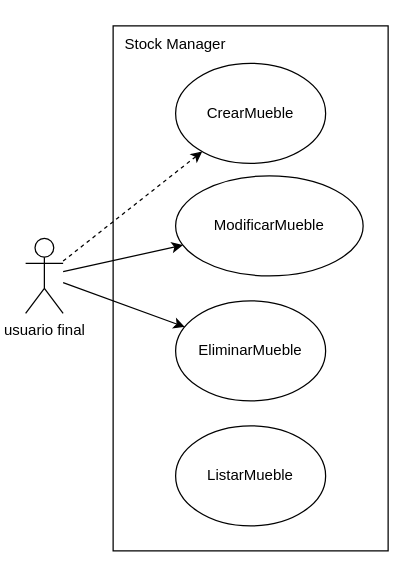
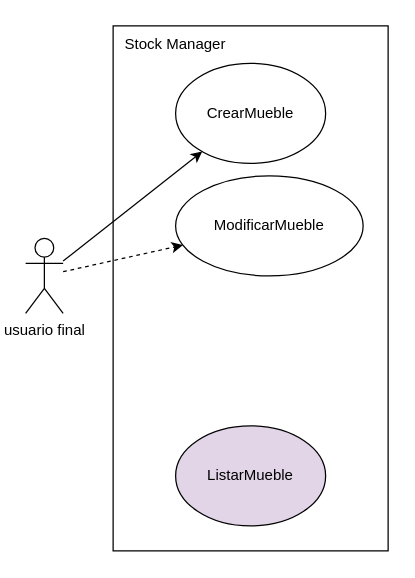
  <mxCell id="0" />
  <mxCell id="1" parent="0" />
  <mxCell id="2" value="" style="rounded=0;whiteSpace=wrap;html=1;" vertex="1" parent="1"><mxGeometry x="90" y="20" width="220" height="420" as="geometry" /></mxCell>
  <mxCell id="3" value="CrearMueble" style="ellipse;whiteSpace=wrap;html=1;" vertex="1" parent="1"><mxGeometry x="140" y="50" width="120" height="80" as="geometry" /></mxCell>
  <mxCell id="4" value="ModificarMueble" style="ellipse;whiteSpace=wrap;html=1;" vertex="1" parent="1"><mxGeometry x="140" y="140" width="150" height="80" as="geometry" /></mxCell>
- <mxCell id="5" value="EliminarMueble" style="ellipse;whiteSpace=wrap;html=1;" vertex="1" parent="1"><mxGeometry x="140" y="240" width="120" height="80" as="geometry" /></mxCell>
- <mxCell id="6" value="ListarMueble" style="ellipse;whiteSpace=wrap;html=1;" vertex="1" parent="1"><mxGeometry x="140" y="340" width="120" height="80" as="geometry" /></mxCell>
- <mxCell id="7" style="rounded=0;orthogonalLoop=1;jettySize=auto;html=1;dashed=1;" edge="1" parent="1" source="10" target="3"><mxGeometry relative="1" as="geometry" /></mxCell>
- <mxCell id="8" style="rounded=0;orthogonalLoop=1;jettySize=auto;html=1;" edge="1" parent="1" source="10" target="4"><mxGeometry relative="1" as="geometry" /></mxCell>
- <mxCell id="9" style="rounded=0;orthogonalLoop=1;jettySize=auto;html=1;" edge="1" parent="1" source="10" target="5"><mxGeometry relative="1" as="geometry" /></mxCell>
+ <mxCell id="6" value="ListarMueble" style="ellipse;whiteSpace=wrap;html=1;fillColor=#e1d5e7;" vertex="1" parent="1"><mxGeometry x="140" y="340" width="120" height="80" as="geometry" /></mxCell>
+ <mxCell id="7" style="rounded=0;orthogonalLoop=1;jettySize=auto;html=1;" edge="1" parent="1" source="10" target="3"><mxGeometry relative="1" as="geometry" /></mxCell>
+ <mxCell id="8" style="rounded=0;orthogonalLoop=1;jettySize=auto;html=1;dashed=1;" edge="1" parent="1" source="10" target="4"><mxGeometry relative="1" as="geometry" /></mxCell>
  <mxCell id="10" value="usuario final" style="shape=umlActor;verticalLabelPosition=bottom;verticalAlign=top;html=1;outlineConnect=0;" vertex="1" parent="1"><mxGeometry x="20" y="190" width="30" height="60" as="geometry" /></mxCell>
  <mxCell id="11" value="Stock Manager" style="text;html=1;align=center;verticalAlign=middle;whiteSpace=wrap;rounded=0;" vertex="1" parent="1"><mxGeometry x="90" y="20" width="100" height="30" as="geometry" /></mxCell>
